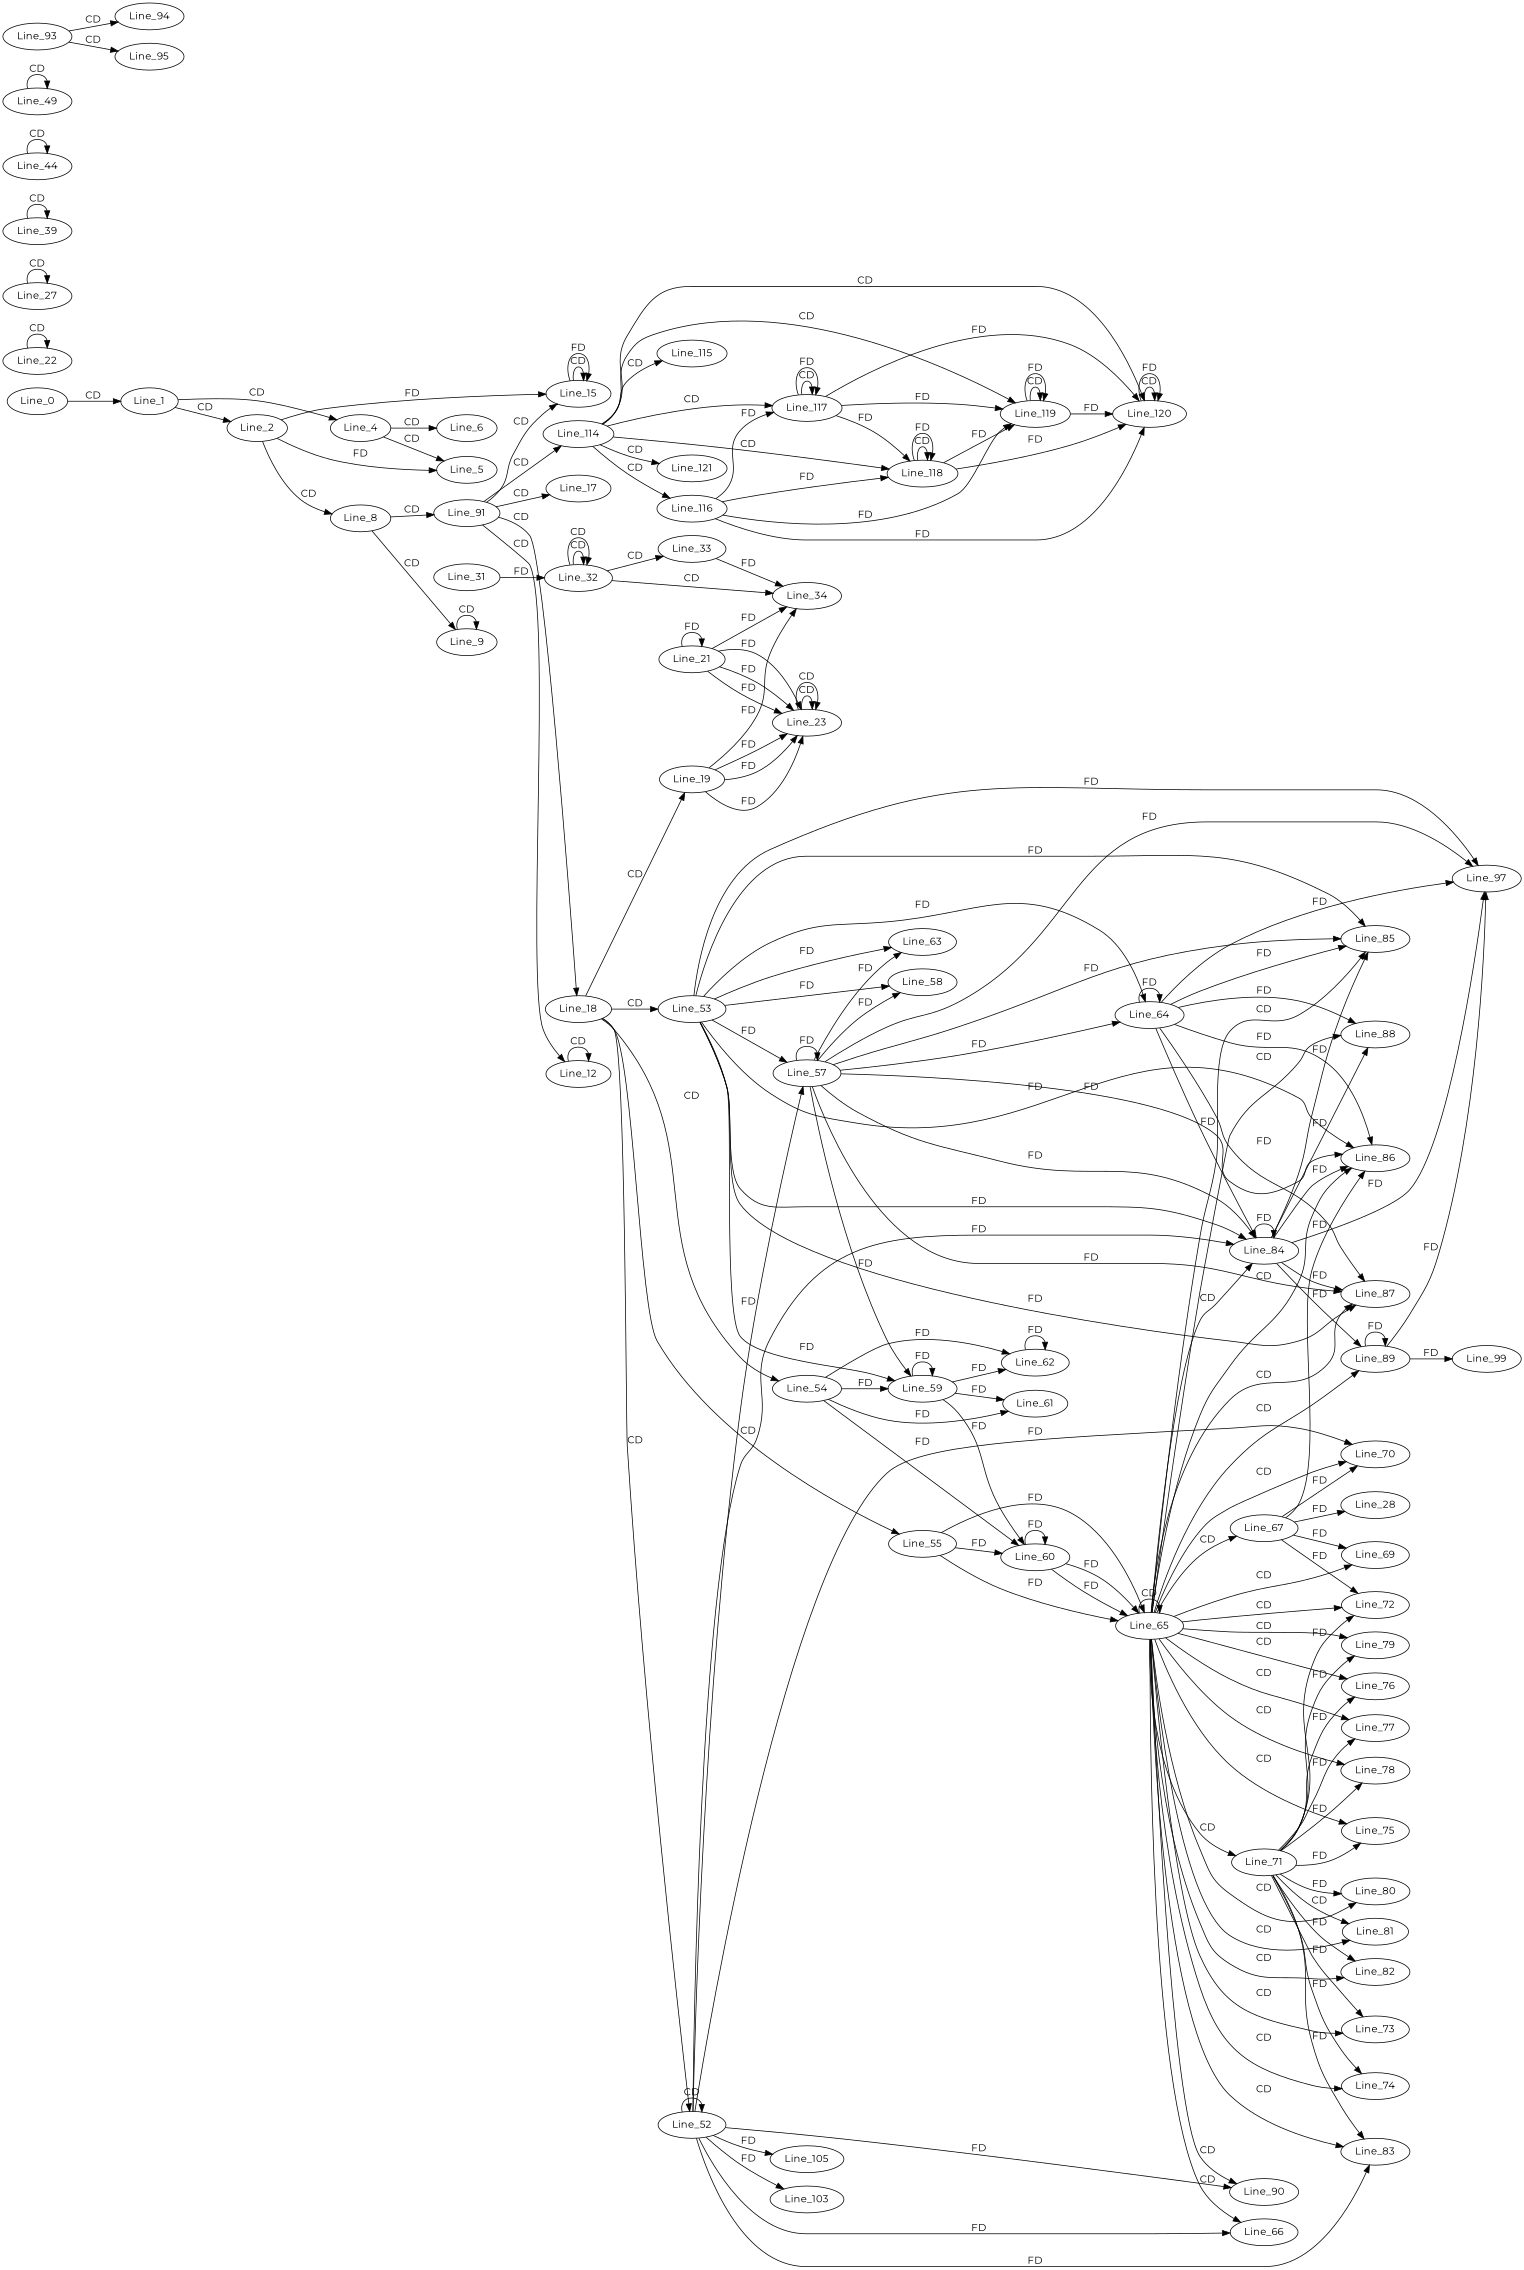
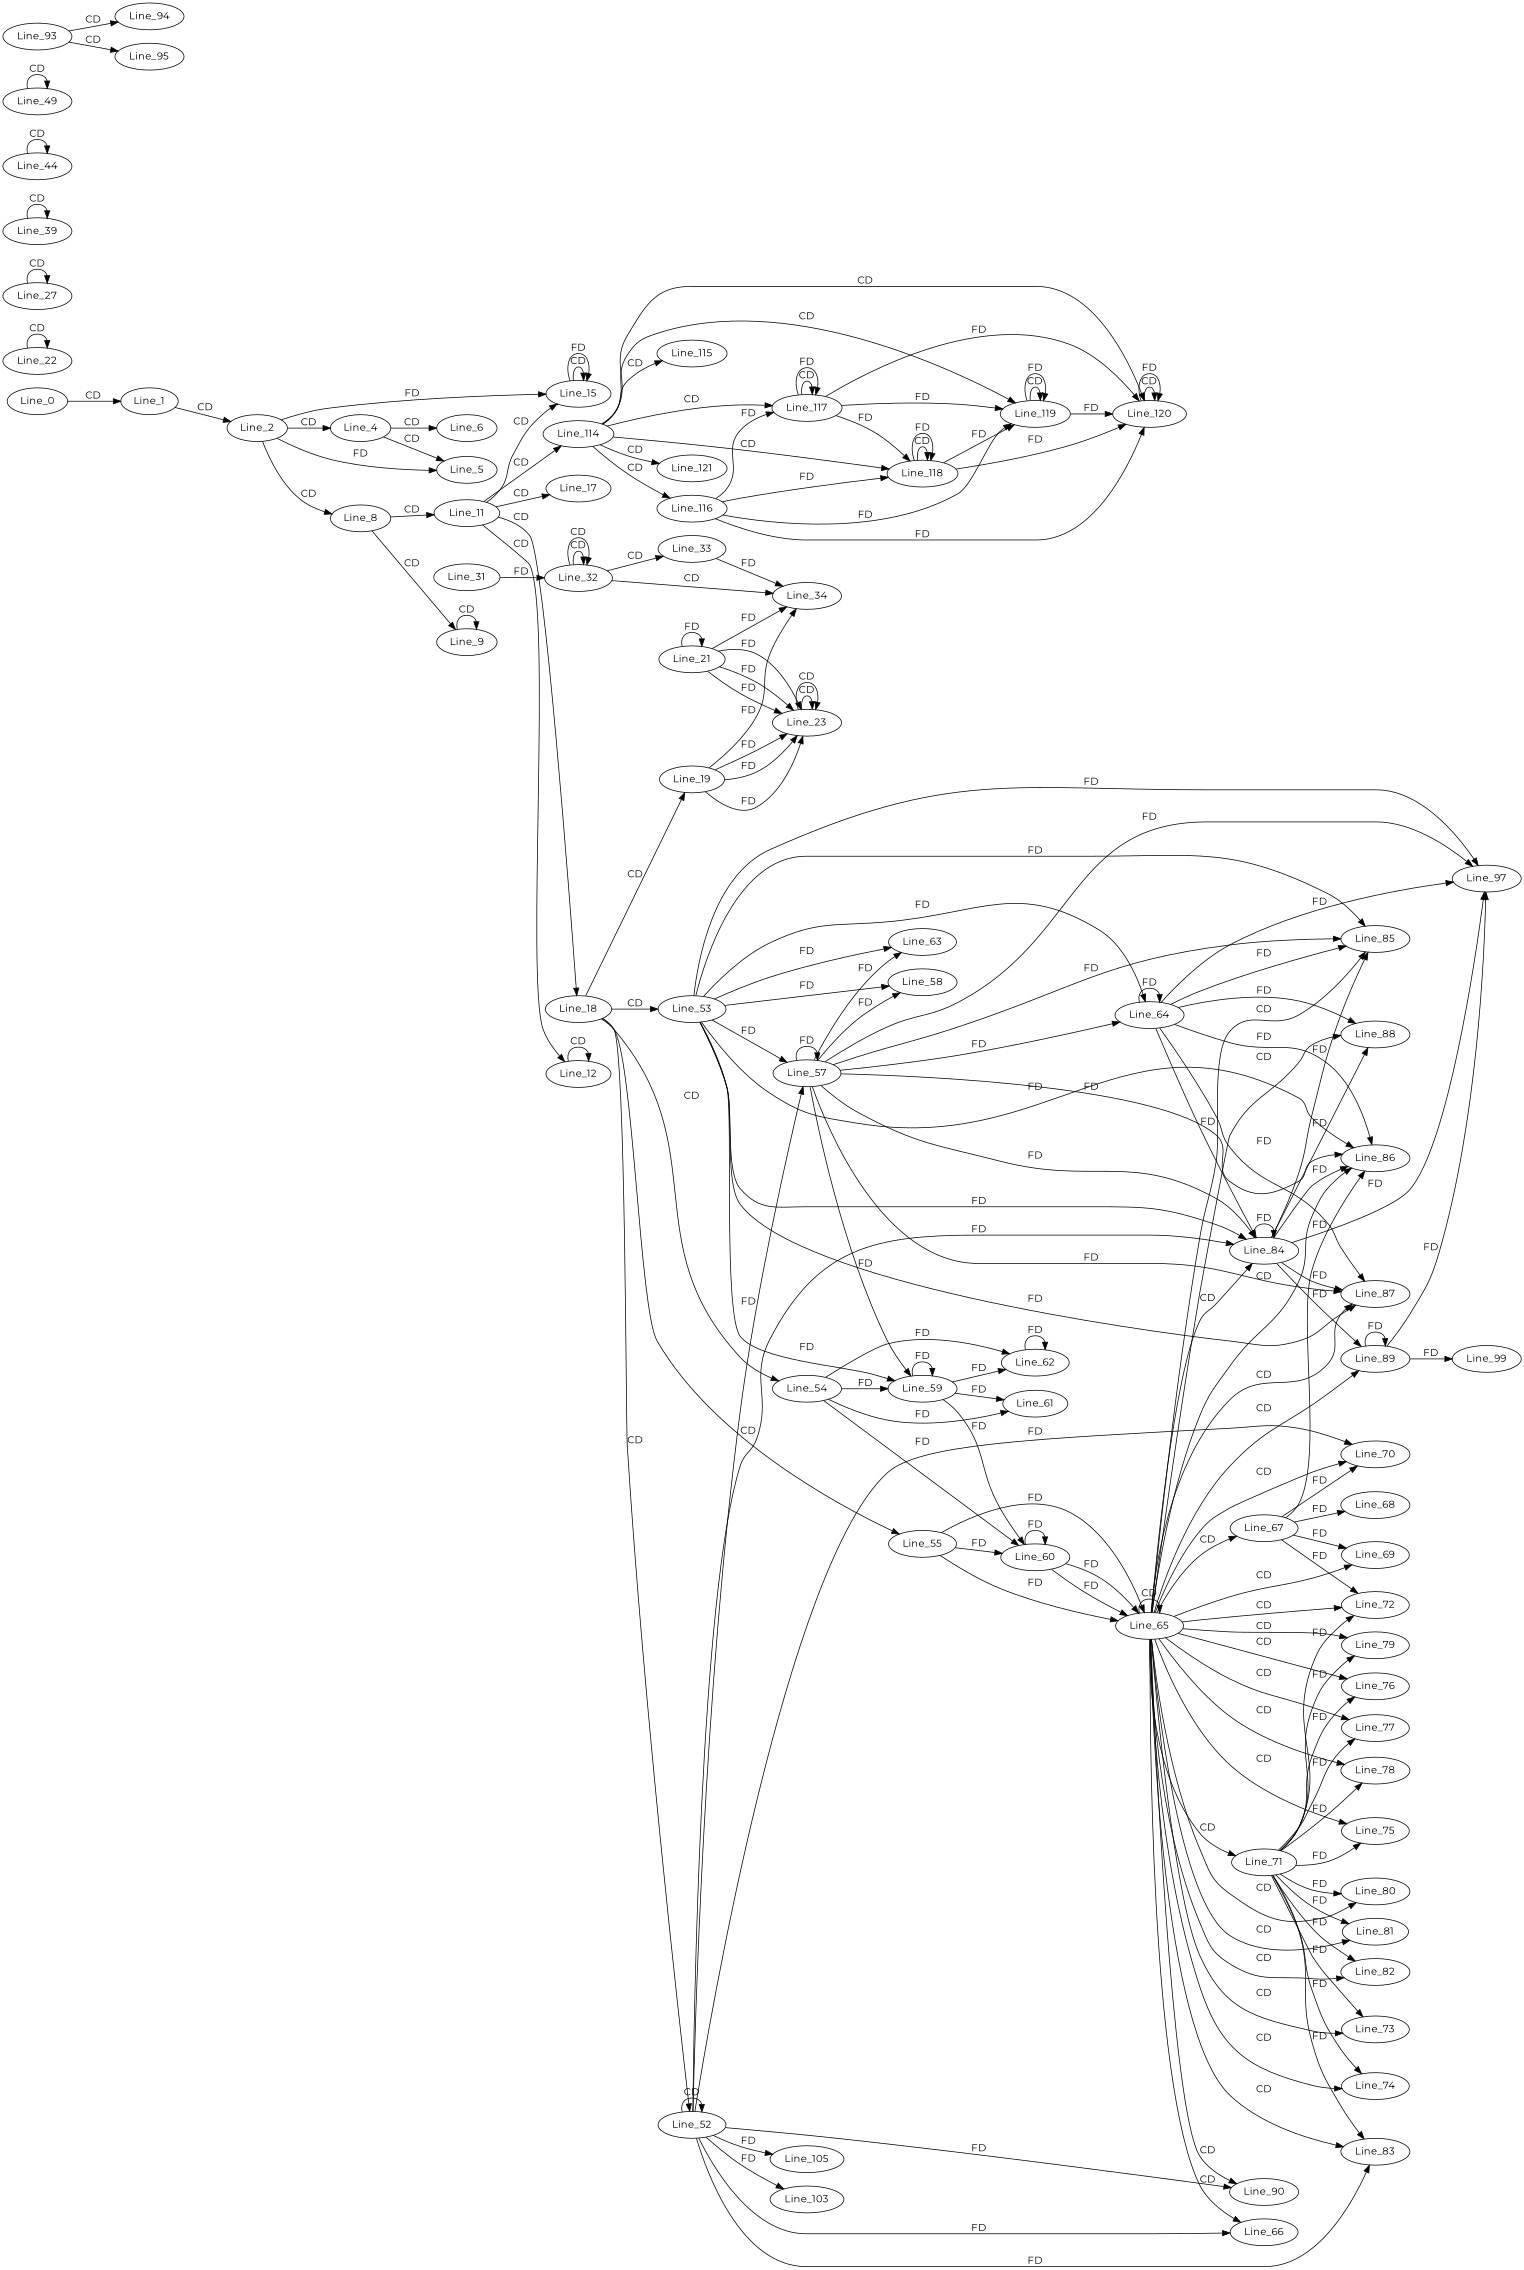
  digraph {
    fontname=Montserrat
    rankdir=LR
    node [fontname=Montserrat]
    edge [fontname=Montserrat]
    Line_0
    Line_1
    Line_2
    Line_4
    Line_5
    Line_8
    Line_15
    Line_6
-   Line_11 [label=Line_91]
+   Line_11
    Line_9
    Line_12
    Line_17
    Line_18
    Line_114
    Line_19
    Line_52
    Line_53
    Line_54
    Line_55
    Line_115
    Line_116
    Line_117
    Line_118
    Line_119
    Line_120
    Line_121
    Line_23
    Line_34
    Line_57
    Line_66
    Line_70
    Line_83
    Line_84
    Line_90
    Line_103
    Line_105
    Line_58
    Line_59
    Line_63
    Line_64
    Line_85
    Line_86
    Line_87
    Line_97
    Line_60
    Line_61
    Line_62
    Line_65
    Line_21
    Line_22
    Line_27
    Line_32
    Line_33
    Line_31
    Line_39
    Line_44
    Line_49
    Line_88
    Line_89
    Line_67
    Line_69
    Line_71
    Line_72
    Line_73
    Line_74
    Line_75
    Line_76
    Line_77
    Line_78
    Line_79
    Line_80
    Line_81
    Line_82
-   Line_68 [label=Line_28]
+   Line_68
    Line_99
    Line_93
    Line_94
    Line_95
    Line_0 -> Line_1 [label=CD]
    Line_1 -> Line_2 [label=CD]
-   Line_1 -> Line_4 [label=CD]
+   Line_2 -> Line_4 [label=CD]
    Line_2 -> Line_5 [label=FD]
    Line_2 -> Line_8 [label=CD]
    Line_2 -> Line_15 [label=FD]
    Line_4 -> Line_5 [label=CD]
    Line_4 -> Line_6 [label=CD]
    Line_8 -> Line_11 [label=CD]
    Line_8 -> Line_9 [label=CD]
    Line_15 -> Line_15 [label=CD]
    Line_15 -> Line_15 [label=FD]
    Line_11 -> Line_15 [label=CD]
    Line_11 -> Line_12 [label=CD]
    Line_11 -> Line_17 [label=CD]
    Line_11 -> Line_18 [label=CD]
    Line_11 -> Line_114 [label=CD]
    Line_9 -> Line_9 [label=CD]
    Line_12 -> Line_12 [label=CD]
    Line_18 -> Line_19 [label=CD]
    Line_18 -> Line_52 [label=CD]
    Line_18 -> Line_53 [label=CD]
    Line_18 -> Line_54 [label=CD]
    Line_18 -> Line_55 [label=CD]
    Line_114 -> Line_115 [label=CD]
    Line_114 -> Line_116 [label=CD]
    Line_114 -> Line_117 [label=CD]
    Line_114 -> Line_118 [label=CD]
    Line_114 -> Line_119 [label=CD]
    Line_114 -> Line_120 [label=CD]
    Line_114 -> Line_121 [label=CD]
    Line_19 -> Line_23 [label=FD]
    Line_19 -> Line_23 [label=FD]
    Line_19 -> Line_23 [label=FD]
    Line_19 -> Line_34 [label=FD]
    Line_52 -> Line_52 [label=CD]
    Line_52 -> Line_57 [label=FD]
    Line_52 -> Line_66 [label=FD]
    Line_52 -> Line_70 [label=FD]
    Line_52 -> Line_83 [label=FD]
    Line_52 -> Line_84 [label=FD]
    Line_52 -> Line_90 [label=FD]
    Line_52 -> Line_103 [label=FD]
    Line_52 -> Line_105 [label=FD]
    Line_53 -> Line_57 [label=FD]
    Line_53 -> Line_84 [label=FD]
    Line_53 -> Line_58 [label=FD]
    Line_53 -> Line_59 [label=FD]
    Line_53 -> Line_63 [label=FD]
    Line_53 -> Line_64 [label=FD]
    Line_53 -> Line_85 [label=FD]
    Line_53 -> Line_86 [label=FD]
    Line_53 -> Line_87 [label=FD]
    Line_53 -> Line_97 [label=FD]
    Line_54 -> Line_59 [label=FD]
    Line_54 -> Line_60 [label=FD]
    Line_54 -> Line_61 [label=FD]
    Line_54 -> Line_62 [label=FD]
    Line_55 -> Line_60 [label=FD]
    Line_55 -> Line_65 [label=FD]
    Line_55 -> Line_65 [label=FD]
    Line_116 -> Line_117 [label=FD]
    Line_116 -> Line_118 [label=FD]
    Line_116 -> Line_119 [label=FD]
    Line_116 -> Line_120 [label=FD]
    Line_117 -> Line_117 [label=CD]
    Line_117 -> Line_117 [label=FD]
    Line_117 -> Line_118 [label=FD]
    Line_117 -> Line_119 [label=FD]
    Line_117 -> Line_120 [label=FD]
    Line_118 -> Line_118 [label=CD]
    Line_118 -> Line_118 [label=FD]
    Line_118 -> Line_119 [label=FD]
    Line_118 -> Line_120 [label=FD]
    Line_119 -> Line_119 [label=CD]
    Line_119 -> Line_119 [label=FD]
    Line_119 -> Line_120 [label=FD]
    Line_120 -> Line_120 [label=CD]
    Line_120 -> Line_120 [label=FD]
    Line_23 -> Line_23 [label=CD]
    Line_23 -> Line_23 [label=CD]
    Line_57 -> Line_57 [label=FD]
    Line_57 -> Line_84 [label=FD]
    Line_57 -> Line_58 [label=FD]
    Line_57 -> Line_59 [label=FD]
    Line_57 -> Line_63 [label=FD]
    Line_57 -> Line_64 [label=FD]
    Line_57 -> Line_85 [label=FD]
    Line_57 -> Line_86 [label=FD]
    Line_57 -> Line_87 [label=FD]
    Line_57 -> Line_97 [label=FD]
    Line_84 -> Line_84 [label=FD]
    Line_84 -> Line_85 [label=FD]
    Line_84 -> Line_86 [label=FD]
    Line_84 -> Line_87 [label=FD]
    Line_84 -> Line_97 [label=FD]
    Line_84 -> Line_88 [label=FD]
    Line_84 -> Line_89 [label=FD]
    Line_59 -> Line_59 [label=FD]
    Line_59 -> Line_60 [label=FD]
    Line_59 -> Line_61 [label=FD]
    Line_59 -> Line_62 [label=FD]
    Line_64 -> Line_84 [label=FD]
    Line_64 -> Line_64 [label=FD]
    Line_64 -> Line_85 [label=FD]
    Line_64 -> Line_86 [label=FD]
    Line_64 -> Line_87 [label=FD]
    Line_64 -> Line_97 [label=FD]
    Line_64 -> Line_88 [label=FD]
    Line_60 -> Line_60 [label=FD]
    Line_60 -> Line_65 [label=FD]
    Line_60 -> Line_65 [label=FD]
    Line_62 -> Line_62 [label=FD]
    Line_65 -> Line_66 [label=CD]
    Line_65 -> Line_70 [label=CD]
    Line_65 -> Line_83 [label=CD]
    Line_65 -> Line_84 [label=CD]
    Line_65 -> Line_90 [label=CD]
    Line_65 -> Line_85 [label=CD]
    Line_65 -> Line_86 [label=CD]
    Line_65 -> Line_87 [label=CD]
    Line_65 -> Line_65 [label=CD]
    Line_65 -> Line_88 [label=CD]
    Line_65 -> Line_89 [label=CD]
    Line_65 -> Line_67 [label=CD]
    Line_65 -> Line_69 [label=CD]
    Line_65 -> Line_71 [label=CD]
    Line_65 -> Line_72 [label=CD]
    Line_65 -> Line_73 [label=CD]
    Line_65 -> Line_74 [label=CD]
    Line_65 -> Line_75 [label=CD]
    Line_65 -> Line_76 [label=CD]
    Line_65 -> Line_77 [label=CD]
    Line_65 -> Line_78 [label=CD]
    Line_65 -> Line_79 [label=CD]
    Line_65 -> Line_80 [label=CD]
    Line_65 -> Line_81 [label=CD]
    Line_65 -> Line_82 [label=CD]
    Line_21 -> Line_23 [label=FD]
    Line_21 -> Line_23 [label=FD]
    Line_21 -> Line_23 [label=FD]
    Line_21 -> Line_34 [label=FD]
    Line_21 -> Line_21 [label=FD]
    Line_22 -> Line_22 [label=CD]
    Line_27 -> Line_27 [label=CD]
    Line_32 -> Line_34 [label=CD]
    Line_32 -> Line_32 [label=CD]
    Line_32 -> Line_32 [label=CD]
    Line_32 -> Line_33 [label=CD]
    Line_33 -> Line_34 [label=FD]
    Line_31 -> Line_32 [label=FD]
    Line_39 -> Line_39 [label=CD]
    Line_44 -> Line_44 [label=CD]
    Line_49 -> Line_49 [label=CD]
    Line_89 -> Line_97 [label=FD]
    Line_89 -> Line_89 [label=FD]
    Line_89 -> Line_99 [label=FD]
    Line_67 -> Line_70 [label=FD]
    Line_67 -> Line_86 [label=FD]
    Line_67 -> Line_69 [label=FD]
    Line_67 -> Line_72 [label=FD]
    Line_67 -> Line_68 [label=FD]
    Line_71 -> Line_83 [label=FD]
    Line_71 -> Line_72 [label=FD]
    Line_71 -> Line_73 [label=FD]
    Line_71 -> Line_74 [label=FD]
    Line_71 -> Line_75 [label=FD]
    Line_71 -> Line_76 [label=FD]
    Line_71 -> Line_77 [label=FD]
    Line_71 -> Line_78 [label=FD]
    Line_71 -> Line_79 [label=FD]
    Line_71 -> Line_80 [label=FD]
-   Line_71 -> Line_81 [label=CD]
+   Line_71 -> Line_81 [label=FD]
    Line_71 -> Line_82 [label=FD]
    Line_93 -> Line_94 [label=CD]
    Line_93 -> Line_95 [label=CD]
  }
